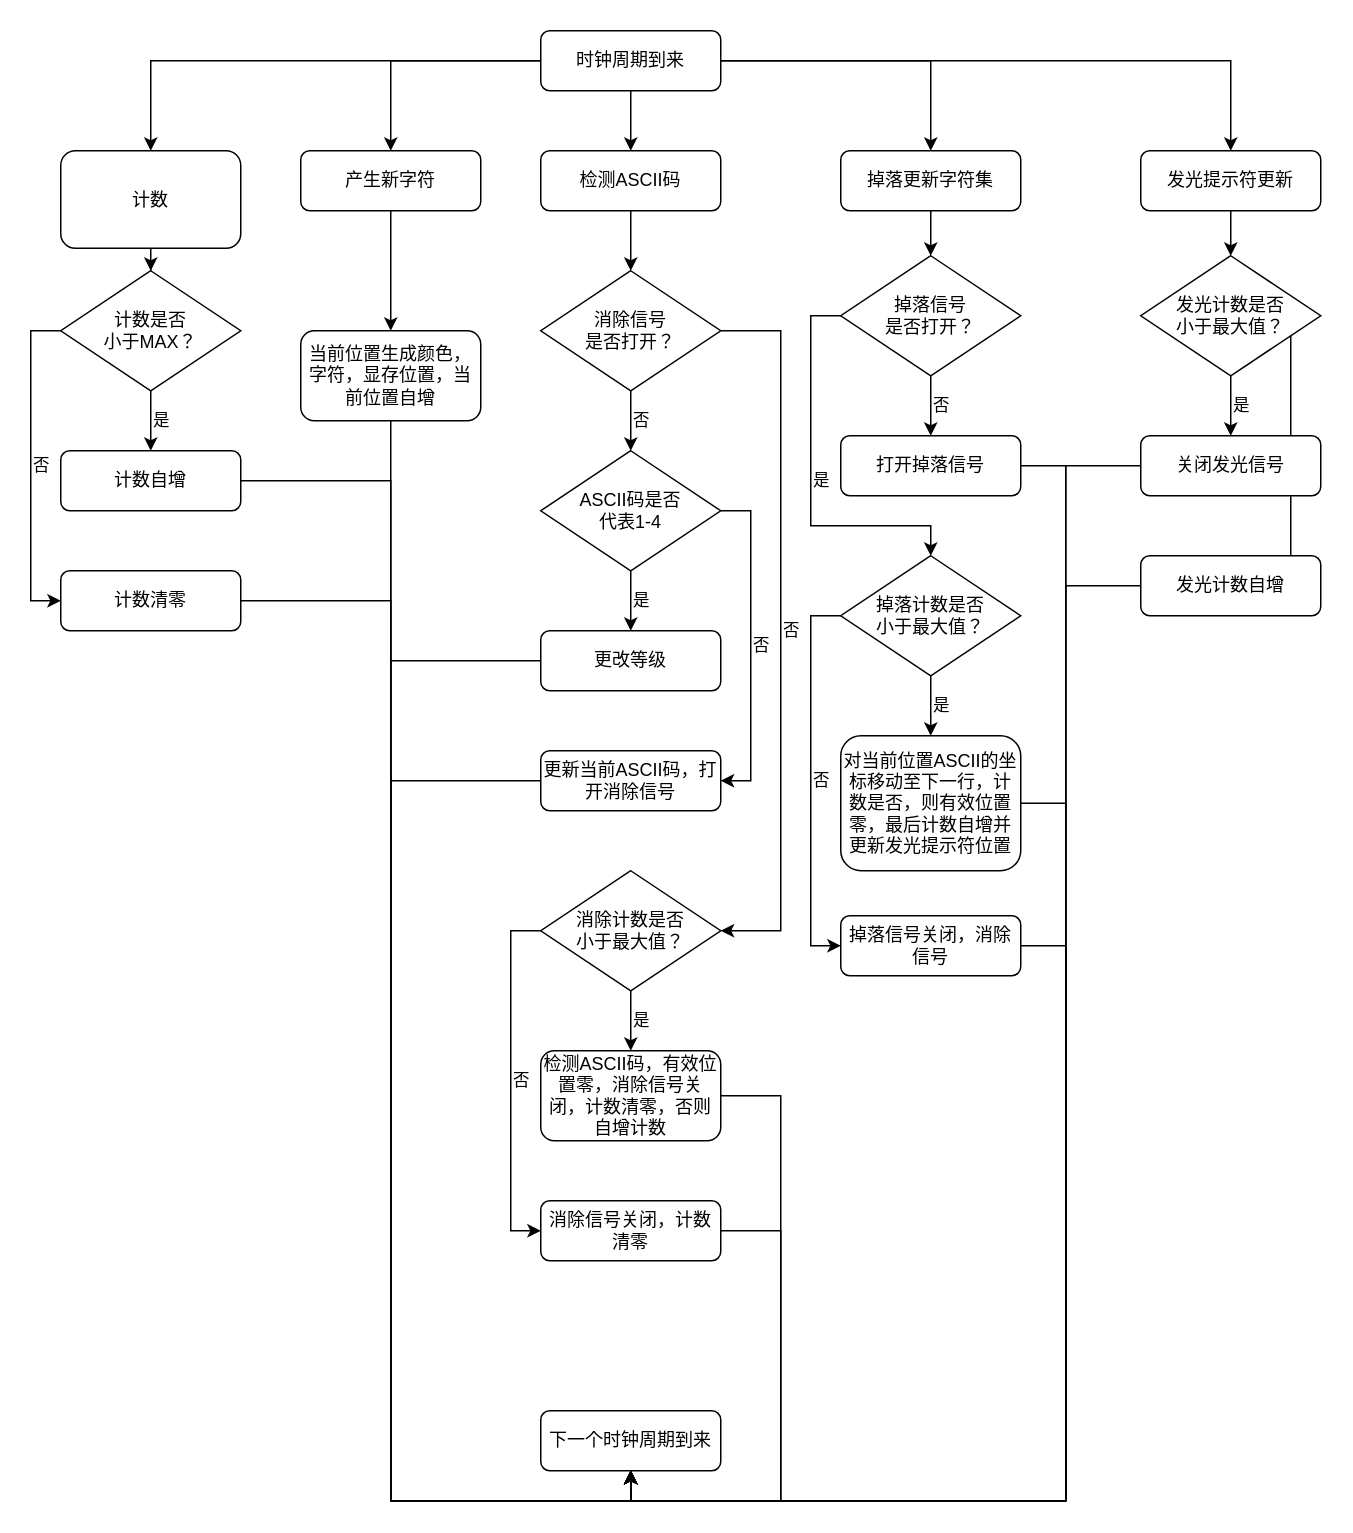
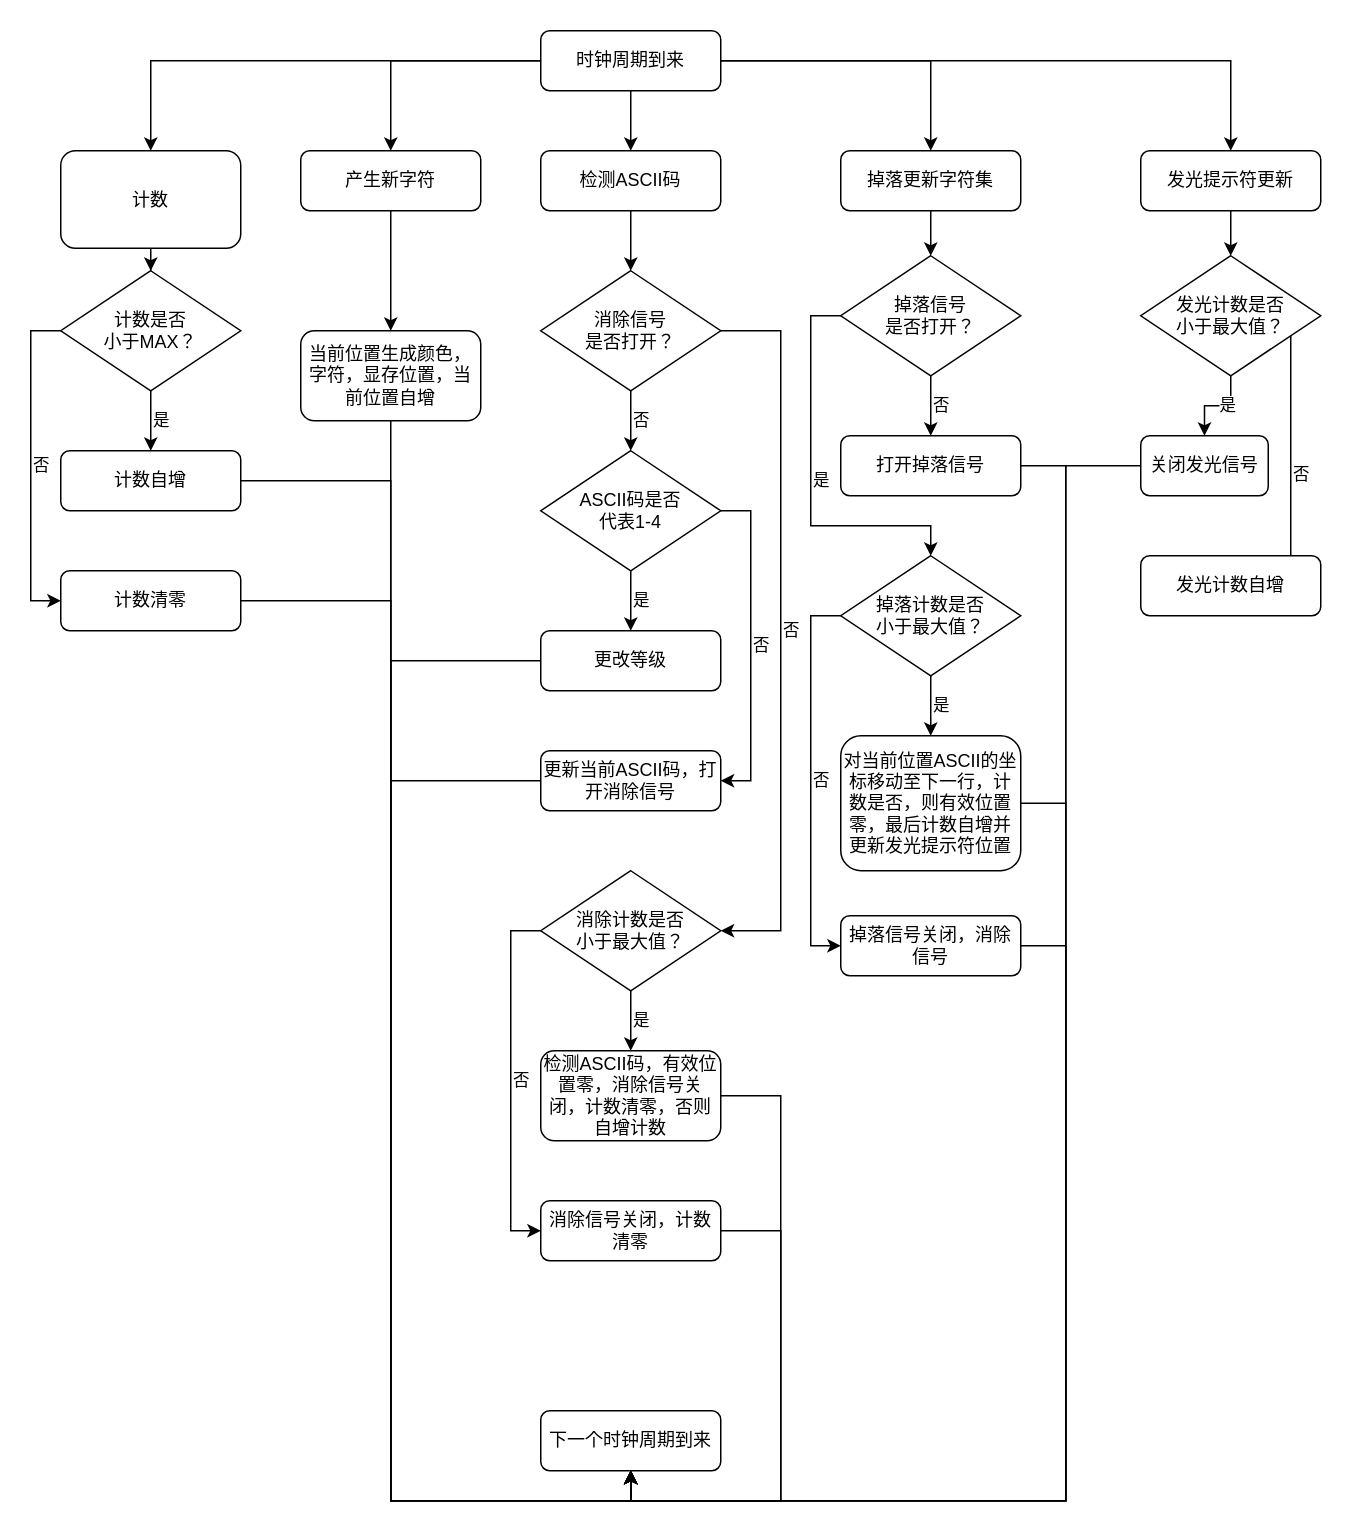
  <mxCell id="0" />
  <mxCell id="1" parent="0" />
  <mxCell id="2" style="edgeStyle=orthogonalEdgeStyle;rounded=0;orthogonalLoop=1;jettySize=auto;html=1;" edge="1" parent="1" source="7" target="13"><mxGeometry relative="1" as="geometry" /></mxCell>
  <mxCell id="3" style="edgeStyle=orthogonalEdgeStyle;rounded=0;orthogonalLoop=1;jettySize=auto;html=1;" edge="1" parent="1" source="7" target="9"><mxGeometry relative="1" as="geometry" /></mxCell>
  <mxCell id="4" style="edgeStyle=orthogonalEdgeStyle;rounded=0;orthogonalLoop=1;jettySize=auto;html=1;" edge="1" parent="1" source="7" target="11"><mxGeometry relative="1" as="geometry" /></mxCell>
  <mxCell id="5" style="edgeStyle=orthogonalEdgeStyle;rounded=0;orthogonalLoop=1;jettySize=auto;html=1;" edge="1" parent="1" source="7" target="15"><mxGeometry relative="1" as="geometry" /></mxCell>
  <mxCell id="6" style="edgeStyle=orthogonalEdgeStyle;rounded=0;orthogonalLoop=1;jettySize=auto;html=1;entryX=0.5;entryY=0;entryDx=0;entryDy=0;" edge="1" parent="1" source="7" target="17"><mxGeometry relative="1" as="geometry" /></mxCell>
  <mxCell id="7" value="时钟周期到来" style="rounded=1;whiteSpace=wrap;html=1;" vertex="1" parent="1"><mxGeometry x="360" y="20" width="120" height="40" as="geometry" /></mxCell>
  <mxCell id="8" style="edgeStyle=orthogonalEdgeStyle;rounded=0;orthogonalLoop=1;jettySize=auto;html=1;entryX=0.5;entryY=0;entryDx=0;entryDy=0;" edge="1" parent="1" source="9" target="20"><mxGeometry relative="1" as="geometry" /></mxCell>
  <mxCell id="9" value="计数" style="rounded=1;whiteSpace=wrap;html=1;" vertex="1" parent="1"><mxGeometry x="40" y="100" width="120" height="65" as="geometry" /></mxCell>
  <mxCell id="10" style="edgeStyle=orthogonalEdgeStyle;rounded=0;orthogonalLoop=1;jettySize=auto;html=1;entryX=0.5;entryY=0;entryDx=0;entryDy=0;align=left;" edge="1" parent="1" source="11" target="26"><mxGeometry relative="1" as="geometry" /></mxCell>
  <mxCell id="11" value="产生新字符" style="rounded=1;whiteSpace=wrap;html=1;" vertex="1" parent="1"><mxGeometry x="200" y="100" width="120" height="40" as="geometry" /></mxCell>
  <mxCell id="12" style="edgeStyle=orthogonalEdgeStyle;rounded=0;orthogonalLoop=1;jettySize=auto;html=1;entryX=0.5;entryY=0;entryDx=0;entryDy=0;align=left;" edge="1" parent="1" source="13" target="36"><mxGeometry relative="1" as="geometry" /></mxCell>
  <mxCell id="13" value="检测ASCII码" style="rounded=1;whiteSpace=wrap;html=1;" vertex="1" parent="1"><mxGeometry x="360" y="100" width="120" height="40" as="geometry" /></mxCell>
  <mxCell id="14" style="edgeStyle=orthogonalEdgeStyle;rounded=0;orthogonalLoop=1;jettySize=auto;html=1;align=left;entryX=0.5;entryY=0;entryDx=0;entryDy=0;" edge="1" parent="1" source="15" target="46"><mxGeometry relative="1" as="geometry"><mxPoint x="620" y="160" as="targetPoint" /></mxGeometry></mxCell>
  <mxCell id="15" value="掉落更新字符集" style="rounded=1;whiteSpace=wrap;html=1;" vertex="1" parent="1"><mxGeometry x="560" y="100" width="120" height="40" as="geometry" /></mxCell>
  <mxCell id="16" style="edgeStyle=orthogonalEdgeStyle;rounded=0;orthogonalLoop=1;jettySize=auto;html=1;entryX=0.5;entryY=0;entryDx=0;entryDy=0;align=left;" edge="1" parent="1" source="17" target="58"><mxGeometry relative="1" as="geometry" /></mxCell>
  <mxCell id="17" value="发光提示符更新" style="rounded=1;whiteSpace=wrap;html=1;" vertex="1" parent="1"><mxGeometry x="760" y="100" width="120" height="40" as="geometry" /></mxCell>
  <mxCell id="18" value="是" style="edgeStyle=orthogonalEdgeStyle;rounded=0;orthogonalLoop=1;jettySize=auto;html=1;verticalAlign=middle;align=left;" edge="1" parent="1" source="20" target="22"><mxGeometry relative="1" as="geometry" /></mxCell>
  <mxCell id="19" value="否" style="edgeStyle=orthogonalEdgeStyle;rounded=0;orthogonalLoop=1;jettySize=auto;html=1;align=left;" edge="1" parent="1" source="20" target="24"><mxGeometry relative="1" as="geometry"><Array as="points"><mxPoint x="20" y="220" /><mxPoint x="20" y="400" /></Array></mxGeometry></mxCell>
  <mxCell id="20" value="计数是否&lt;br&gt;小于MAX？" style="rhombus;whiteSpace=wrap;html=1;" vertex="1" parent="1"><mxGeometry x="40" y="180" width="120" height="80" as="geometry" /></mxCell>
  <mxCell id="21" style="edgeStyle=orthogonalEdgeStyle;rounded=0;orthogonalLoop=1;jettySize=auto;html=1;entryX=0.5;entryY=1;entryDx=0;entryDy=0;align=left;" edge="1" parent="1" source="22" target="63"><mxGeometry relative="1" as="geometry" /></mxCell>
  <mxCell id="22" value="计数自增" style="rounded=1;whiteSpace=wrap;html=1;" vertex="1" parent="1"><mxGeometry x="40" y="300" width="120" height="40" as="geometry" /></mxCell>
  <mxCell id="23" style="edgeStyle=orthogonalEdgeStyle;rounded=0;orthogonalLoop=1;jettySize=auto;html=1;entryX=0.5;entryY=1;entryDx=0;entryDy=0;align=left;" edge="1" parent="1" source="24" target="63"><mxGeometry relative="1" as="geometry" /></mxCell>
  <mxCell id="24" value="计数清零" style="rounded=1;whiteSpace=wrap;html=1;" vertex="1" parent="1"><mxGeometry x="40" y="380" width="120" height="40" as="geometry" /></mxCell>
  <mxCell id="25" style="edgeStyle=orthogonalEdgeStyle;rounded=0;orthogonalLoop=1;jettySize=auto;html=1;entryX=0.5;entryY=1;entryDx=0;entryDy=0;align=left;" edge="1" parent="1" source="26" target="63"><mxGeometry relative="1" as="geometry"><Array as="points"><mxPoint x="260" y="1000" /><mxPoint x="420" y="1000" /></Array></mxGeometry></mxCell>
  <mxCell id="26" value="当前位置生成颜色，字符，显存位置，当前位置自增" style="rounded=1;whiteSpace=wrap;html=1;" vertex="1" parent="1"><mxGeometry x="200" y="220" width="120" height="60" as="geometry" /></mxCell>
  <mxCell id="27" value="是" style="edgeStyle=orthogonalEdgeStyle;rounded=0;orthogonalLoop=1;jettySize=auto;html=1;entryX=0.5;entryY=0;entryDx=0;entryDy=0;align=left;" edge="1" parent="1" source="29" target="31"><mxGeometry relative="1" as="geometry"><Array as="points"><mxPoint x="420" y="400" /><mxPoint x="420" y="400" /></Array></mxGeometry></mxCell>
  <mxCell id="28" value="否" style="edgeStyle=orthogonalEdgeStyle;rounded=0;orthogonalLoop=1;jettySize=auto;html=1;align=left;" edge="1" parent="1" source="29" target="33"><mxGeometry relative="1" as="geometry"><Array as="points"><mxPoint x="500" y="340" /><mxPoint x="500" y="520" /></Array></mxGeometry></mxCell>
  <mxCell id="29" value="ASCII码是否&lt;br&gt;代表1-4" style="rhombus;whiteSpace=wrap;html=1;" vertex="1" parent="1"><mxGeometry x="360" y="300" width="120" height="80" as="geometry" /></mxCell>
  <mxCell id="30" style="edgeStyle=orthogonalEdgeStyle;rounded=0;orthogonalLoop=1;jettySize=auto;html=1;entryX=0.5;entryY=1;entryDx=0;entryDy=0;align=left;" edge="1" parent="1" source="31" target="63"><mxGeometry relative="1" as="geometry"><Array as="points"><mxPoint x="420" y="440" /><mxPoint x="260" y="440" /><mxPoint x="260" y="1000" /><mxPoint x="420" y="1000" /></Array></mxGeometry></mxCell>
  <mxCell id="31" value="更改等级&lt;span style=&quot;color: rgba(0 , 0 , 0 , 0) ; font-family: monospace ; font-size: 0px&quot;&gt;%3CmxGraphModel%3E%3Croot%3E%3CmxCell%20id%3D%220%22%2F%3E%3CmxCell%20id%3D%221%22%20parent%3D%220%22%2F%3E%3CmxCell%20id%3D%222%22%20value%3D%22%E8%AE%A1%E6%95%B0%E8%87%AA%E5%A2%9E%22%20style%3D%22rounded%3D1%3BwhiteSpace%3Dwrap%3Bhtml%3D1%3B%22%20vertex%3D%221%22%20parent%3D%221%22%3E%3CmxGeometry%20x%3D%22-120%22%20y%3D%22360%22%20width%3D%22120%22%20height%3D%2240%22%20as%3D%22geometry%22%2F%3E%3C%2FmxCell%3E%3C%2Froot%3E%3C%2FmxGraphModel%3E&lt;/span&gt;" style="rounded=1;whiteSpace=wrap;html=1;" vertex="1" parent="1"><mxGeometry x="360" y="420" width="120" height="40" as="geometry" /></mxCell>
  <mxCell id="32" style="edgeStyle=orthogonalEdgeStyle;rounded=0;orthogonalLoop=1;jettySize=auto;html=1;entryX=0.5;entryY=1;entryDx=0;entryDy=0;align=left;" edge="1" parent="1" source="33" target="63"><mxGeometry relative="1" as="geometry"><Array as="points"><mxPoint x="420" y="520" /><mxPoint x="260" y="520" /><mxPoint x="260" y="1000" /><mxPoint x="420" y="1000" /></Array></mxGeometry></mxCell>
  <mxCell id="33" value="更新当前ASCII码，打开消除信号" style="rounded=1;whiteSpace=wrap;html=1;" vertex="1" parent="1"><mxGeometry x="360" y="500" width="120" height="40" as="geometry" /></mxCell>
  <mxCell id="34" value="否" style="edgeStyle=orthogonalEdgeStyle;rounded=0;orthogonalLoop=1;jettySize=auto;html=1;entryX=0.5;entryY=0;entryDx=0;entryDy=0;align=left;" edge="1" parent="1" source="36" target="29"><mxGeometry relative="1" as="geometry" /></mxCell>
  <mxCell id="35" value="否" style="edgeStyle=orthogonalEdgeStyle;rounded=0;orthogonalLoop=1;jettySize=auto;html=1;align=left;entryX=1;entryY=0.5;entryDx=0;entryDy=0;" edge="1" parent="1" source="36" target="39"><mxGeometry relative="1" as="geometry"><mxPoint x="520" y="560" as="targetPoint" /><Array as="points"><mxPoint x="520" y="220" /><mxPoint x="520" y="620" /></Array></mxGeometry></mxCell>
  <mxCell id="36" value="消除信号&lt;br&gt;是否打开？" style="rhombus;whiteSpace=wrap;html=1;" vertex="1" parent="1"><mxGeometry x="360" y="180" width="120" height="80" as="geometry" /></mxCell>
  <mxCell id="37" value="是" style="edgeStyle=orthogonalEdgeStyle;rounded=0;orthogonalLoop=1;jettySize=auto;html=1;entryX=0.5;entryY=0;entryDx=0;entryDy=0;align=left;" edge="1" parent="1" source="39" target="41"><mxGeometry relative="1" as="geometry" /></mxCell>
  <mxCell id="38" value="否" style="edgeStyle=orthogonalEdgeStyle;rounded=0;orthogonalLoop=1;jettySize=auto;html=1;align=left;entryX=0;entryY=0.5;entryDx=0;entryDy=0;" edge="1" parent="1" source="39" target="43"><mxGeometry relative="1" as="geometry"><mxPoint x="330" y="820" as="targetPoint" /><Array as="points"><mxPoint x="340" y="620" /><mxPoint x="340" y="820" /></Array></mxGeometry></mxCell>
  <mxCell id="39" value="消除计数是否&lt;br&gt;小于最大值？" style="rhombus;whiteSpace=wrap;html=1;" vertex="1" parent="1"><mxGeometry x="360" y="580" width="120" height="80" as="geometry" /></mxCell>
  <mxCell id="40" style="edgeStyle=orthogonalEdgeStyle;rounded=0;orthogonalLoop=1;jettySize=auto;html=1;entryX=0.5;entryY=1;entryDx=0;entryDy=0;align=left;" edge="1" parent="1" source="41" target="63"><mxGeometry relative="1" as="geometry"><Array as="points"><mxPoint x="420" y="730" /><mxPoint x="520" y="730" /><mxPoint x="520" y="1000" /><mxPoint x="420" y="1000" /></Array></mxGeometry></mxCell>
  <mxCell id="41" value="检测ASCII码，有效位置零，消除信号关闭，计数清零，否则自增计数" style="rounded=1;whiteSpace=wrap;html=1;" vertex="1" parent="1"><mxGeometry x="360" y="700" width="120" height="60" as="geometry" /></mxCell>
  <mxCell id="42" style="edgeStyle=orthogonalEdgeStyle;rounded=0;orthogonalLoop=1;jettySize=auto;html=1;entryX=0.5;entryY=1;entryDx=0;entryDy=0;align=left;" edge="1" parent="1" source="43" target="63"><mxGeometry relative="1" as="geometry"><Array as="points"><mxPoint x="520" y="820" /><mxPoint x="520" y="1000" /><mxPoint x="420" y="1000" /></Array></mxGeometry></mxCell>
  <mxCell id="43" value="消除信号关闭，计数清零" style="rounded=1;whiteSpace=wrap;html=1;" vertex="1" parent="1"><mxGeometry x="360" y="800" width="120" height="40" as="geometry" /></mxCell>
  <mxCell id="44" value="否" style="edgeStyle=orthogonalEdgeStyle;rounded=0;orthogonalLoop=1;jettySize=auto;html=1;entryX=0.5;entryY=0;entryDx=0;entryDy=0;align=left;" edge="1" parent="1" source="46" target="48"><mxGeometry relative="1" as="geometry" /></mxCell>
  <mxCell id="45" value="是" style="edgeStyle=orthogonalEdgeStyle;rounded=0;orthogonalLoop=1;jettySize=auto;html=1;entryX=0.5;entryY=0;entryDx=0;entryDy=0;align=left;" edge="1" parent="1" source="46" target="51"><mxGeometry relative="1" as="geometry"><Array as="points"><mxPoint x="540" y="210" /><mxPoint x="540" y="350" /><mxPoint x="620" y="350" /></Array></mxGeometry></mxCell>
  <mxCell id="46" value="掉落信号&lt;br&gt;是否打开？" style="rhombus;whiteSpace=wrap;html=1;" vertex="1" parent="1"><mxGeometry x="560" y="170" width="120" height="80" as="geometry" /></mxCell>
  <mxCell id="47" style="edgeStyle=orthogonalEdgeStyle;rounded=0;orthogonalLoop=1;jettySize=auto;html=1;entryX=0.5;entryY=1;entryDx=0;entryDy=0;align=left;" edge="1" parent="1" source="48" target="63"><mxGeometry relative="1" as="geometry"><Array as="points"><mxPoint x="710" y="310" /><mxPoint x="710" y="1000" /><mxPoint x="420" y="1000" /></Array></mxGeometry></mxCell>
  <mxCell id="48" value="打开掉落信号" style="rounded=1;whiteSpace=wrap;html=1;" vertex="1" parent="1"><mxGeometry x="560" y="290" width="120" height="40" as="geometry" /></mxCell>
  <mxCell id="49" value="是" style="edgeStyle=orthogonalEdgeStyle;rounded=0;orthogonalLoop=1;jettySize=auto;html=1;entryX=0.5;entryY=0;entryDx=0;entryDy=0;align=left;" edge="1" parent="1" source="51" target="53"><mxGeometry relative="1" as="geometry" /></mxCell>
  <mxCell id="50" value="否" style="edgeStyle=orthogonalEdgeStyle;rounded=0;orthogonalLoop=1;jettySize=auto;html=1;entryX=0;entryY=0.5;entryDx=0;entryDy=0;align=left;" edge="1" parent="1" source="51" target="55"><mxGeometry relative="1" as="geometry"><Array as="points"><mxPoint x="540" y="410" /><mxPoint x="540" y="630" /></Array></mxGeometry></mxCell>
  <mxCell id="51" value="掉落计数是否&lt;br&gt;小于最大值？" style="rhombus;whiteSpace=wrap;html=1;" vertex="1" parent="1"><mxGeometry x="560" y="370" width="120" height="80" as="geometry" /></mxCell>
  <mxCell id="52" style="edgeStyle=orthogonalEdgeStyle;rounded=0;orthogonalLoop=1;jettySize=auto;html=1;entryX=0.5;entryY=1;entryDx=0;entryDy=0;align=left;" edge="1" parent="1" source="53" target="63"><mxGeometry relative="1" as="geometry"><Array as="points"><mxPoint x="710" y="535" /><mxPoint x="710" y="1000" /><mxPoint x="420" y="1000" /></Array></mxGeometry></mxCell>
  <mxCell id="53" value="对当前位置ASCII的坐标移动至下一行，计数是否，则有效位置零，最后计数自增并更新发光提示符位置" style="rounded=1;whiteSpace=wrap;html=1;" vertex="1" parent="1"><mxGeometry x="560" y="490" width="120" height="90" as="geometry" /></mxCell>
  <mxCell id="54" style="edgeStyle=orthogonalEdgeStyle;rounded=0;orthogonalLoop=1;jettySize=auto;html=1;entryX=0.5;entryY=1;entryDx=0;entryDy=0;align=left;" edge="1" parent="1" source="55" target="63"><mxGeometry relative="1" as="geometry"><Array as="points"><mxPoint x="710" y="630" /><mxPoint x="710" y="1000" /><mxPoint x="420" y="1000" /></Array></mxGeometry></mxCell>
  <mxCell id="55" value="掉落信号关闭，消除信号" style="rounded=1;whiteSpace=wrap;html=1;" vertex="1" parent="1"><mxGeometry x="560" y="610" width="120" height="40" as="geometry" /></mxCell>
  <mxCell id="56" value="是" style="edgeStyle=orthogonalEdgeStyle;rounded=0;orthogonalLoop=1;jettySize=auto;html=1;entryX=0.5;entryY=0;entryDx=0;entryDy=0;align=left;" edge="1" parent="1" source="58" target="60"><mxGeometry relative="1" as="geometry" /></mxCell>
  <mxCell id="57" value="否" style="edgeStyle=orthogonalEdgeStyle;rounded=0;orthogonalLoop=1;jettySize=auto;html=1;entryX=1;entryY=0.5;entryDx=0;entryDy=0;align=left;" edge="1" parent="1" source="58" target="62"><mxGeometry relative="1" as="geometry"><Array as="points"><mxPoint x="860" y="220" /><mxPoint x="860" y="390" /></Array></mxGeometry></mxCell>
  <mxCell id="58" value="发光计数是否&lt;br&gt;小于最大值？" style="rhombus;whiteSpace=wrap;html=1;" vertex="1" parent="1"><mxGeometry x="760" y="170" width="120" height="80" as="geometry" /></mxCell>
  <mxCell id="59" style="edgeStyle=orthogonalEdgeStyle;rounded=0;orthogonalLoop=1;jettySize=auto;html=1;entryX=0.5;entryY=1;entryDx=0;entryDy=0;align=left;" edge="1" parent="1" source="60" target="63"><mxGeometry relative="1" as="geometry"><Array as="points"><mxPoint x="710" y="310" /><mxPoint x="710" y="1000" /><mxPoint x="420" y="1000" /></Array></mxGeometry></mxCell>
- <mxCell id="60" value="关闭发光信号" style="rounded=1;whiteSpace=wrap;html=1;" vertex="1" parent="1"><mxGeometry x="760" y="290" width="120" height="40" as="geometry" /></mxCell>
- <mxCell id="61" style="edgeStyle=orthogonalEdgeStyle;rounded=0;orthogonalLoop=1;jettySize=auto;html=1;entryX=0.5;entryY=1;entryDx=0;entryDy=0;align=left;" edge="1" parent="1" source="62" target="63"><mxGeometry relative="1" as="geometry"><Array as="points"><mxPoint x="710" y="390" /><mxPoint x="710" y="1000" /><mxPoint x="420" y="1000" /></Array></mxGeometry></mxCell>
+ <mxCell id="60" value="关闭发光信号" style="rounded=1;whiteSpace=wrap;html=1;" vertex="1" parent="1"><mxGeometry x="760" y="290" width="85" height="40" as="geometry" /></mxCell>
  <mxCell id="62" value="发光计数自增" style="rounded=1;whiteSpace=wrap;html=1;" vertex="1" parent="1"><mxGeometry x="760" y="370" width="120" height="40" as="geometry" /></mxCell>
  <mxCell id="63" value="下一个时钟周期到来" style="rounded=1;whiteSpace=wrap;html=1;" vertex="1" parent="1"><mxGeometry x="360" y="940" width="120" height="40" as="geometry" /></mxCell>
